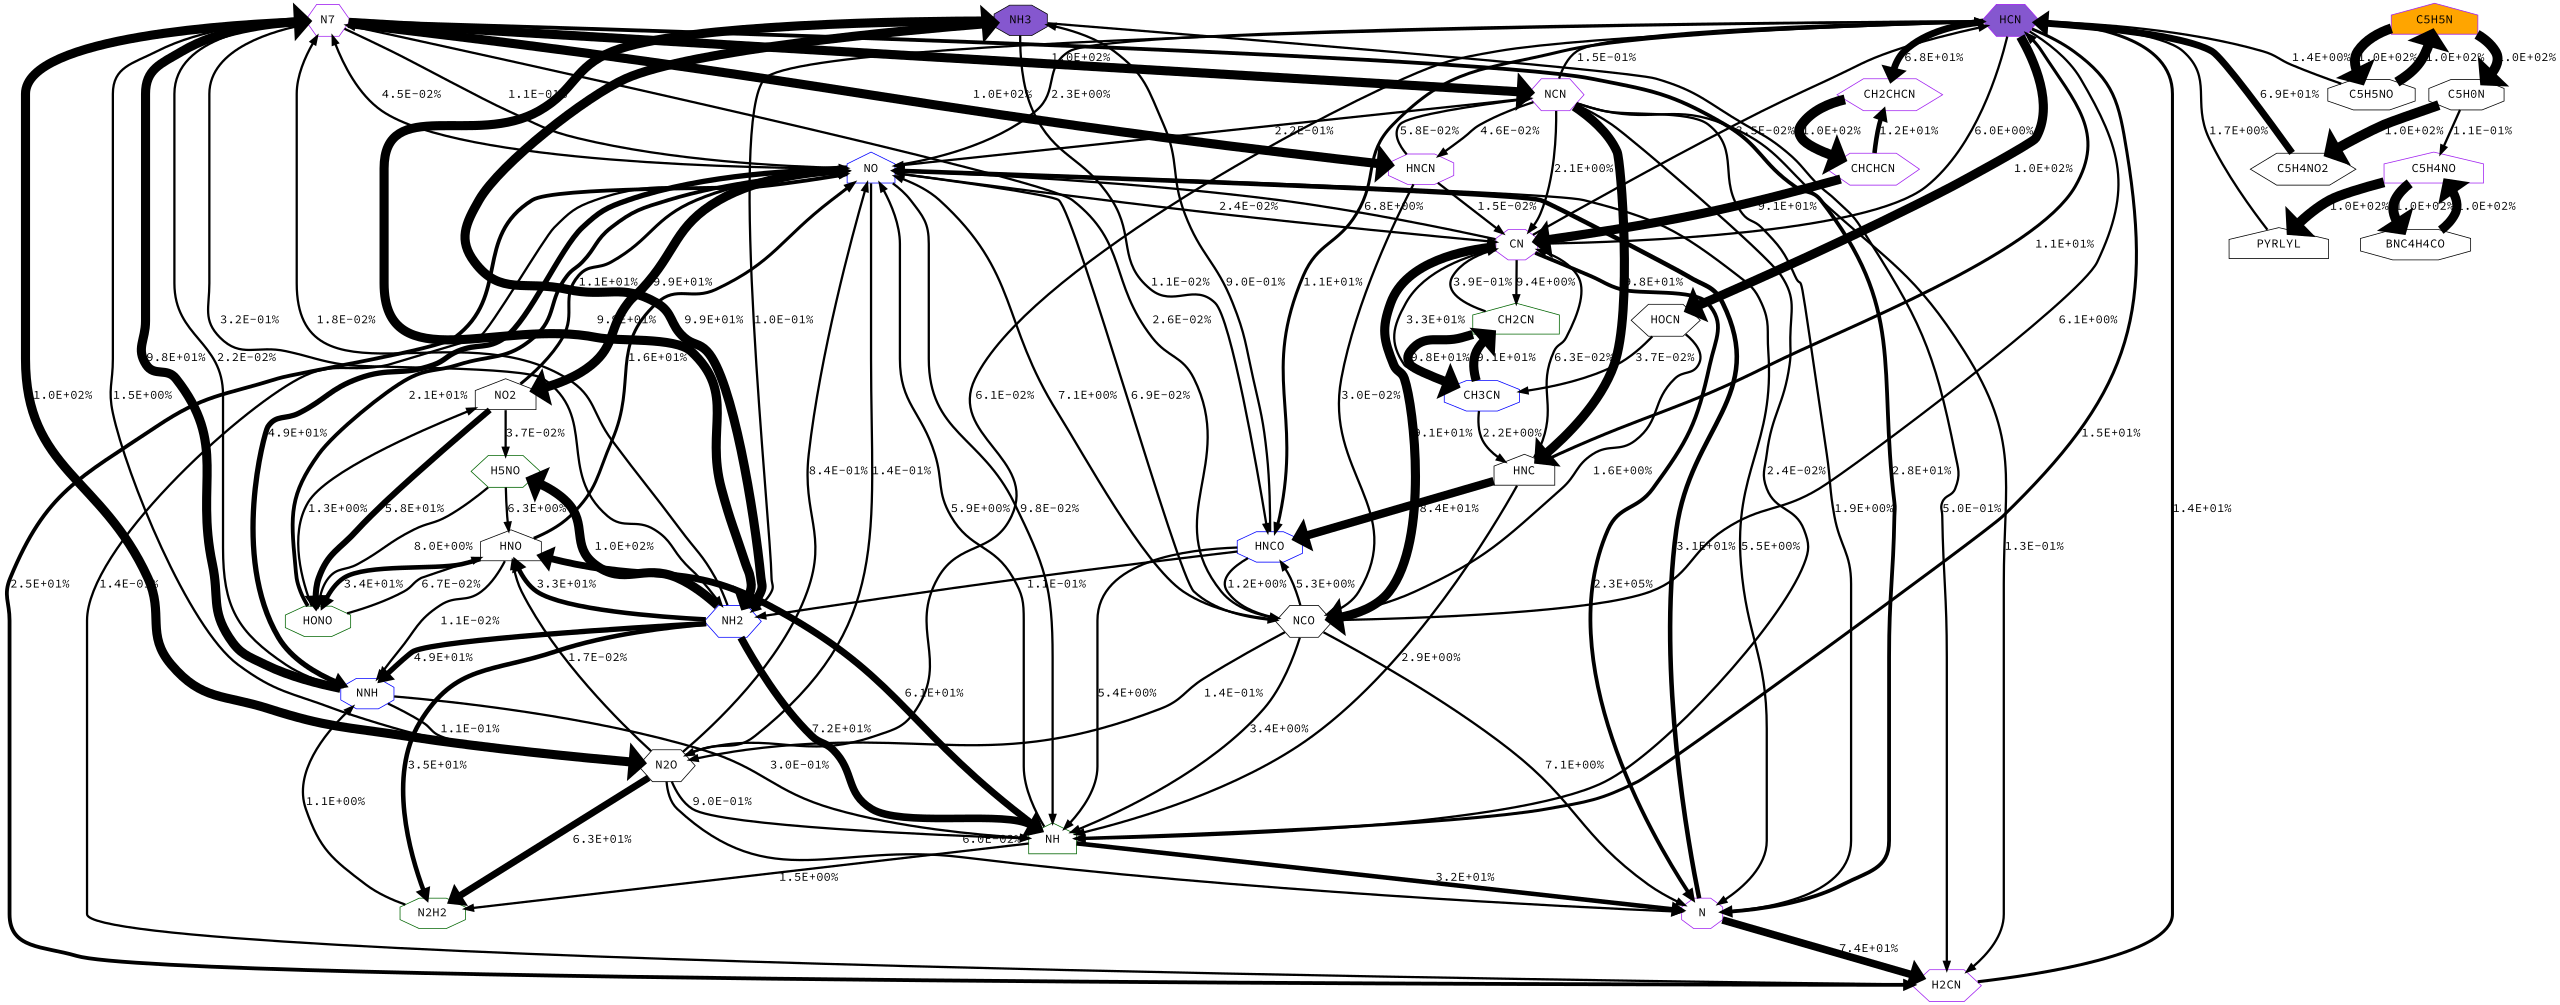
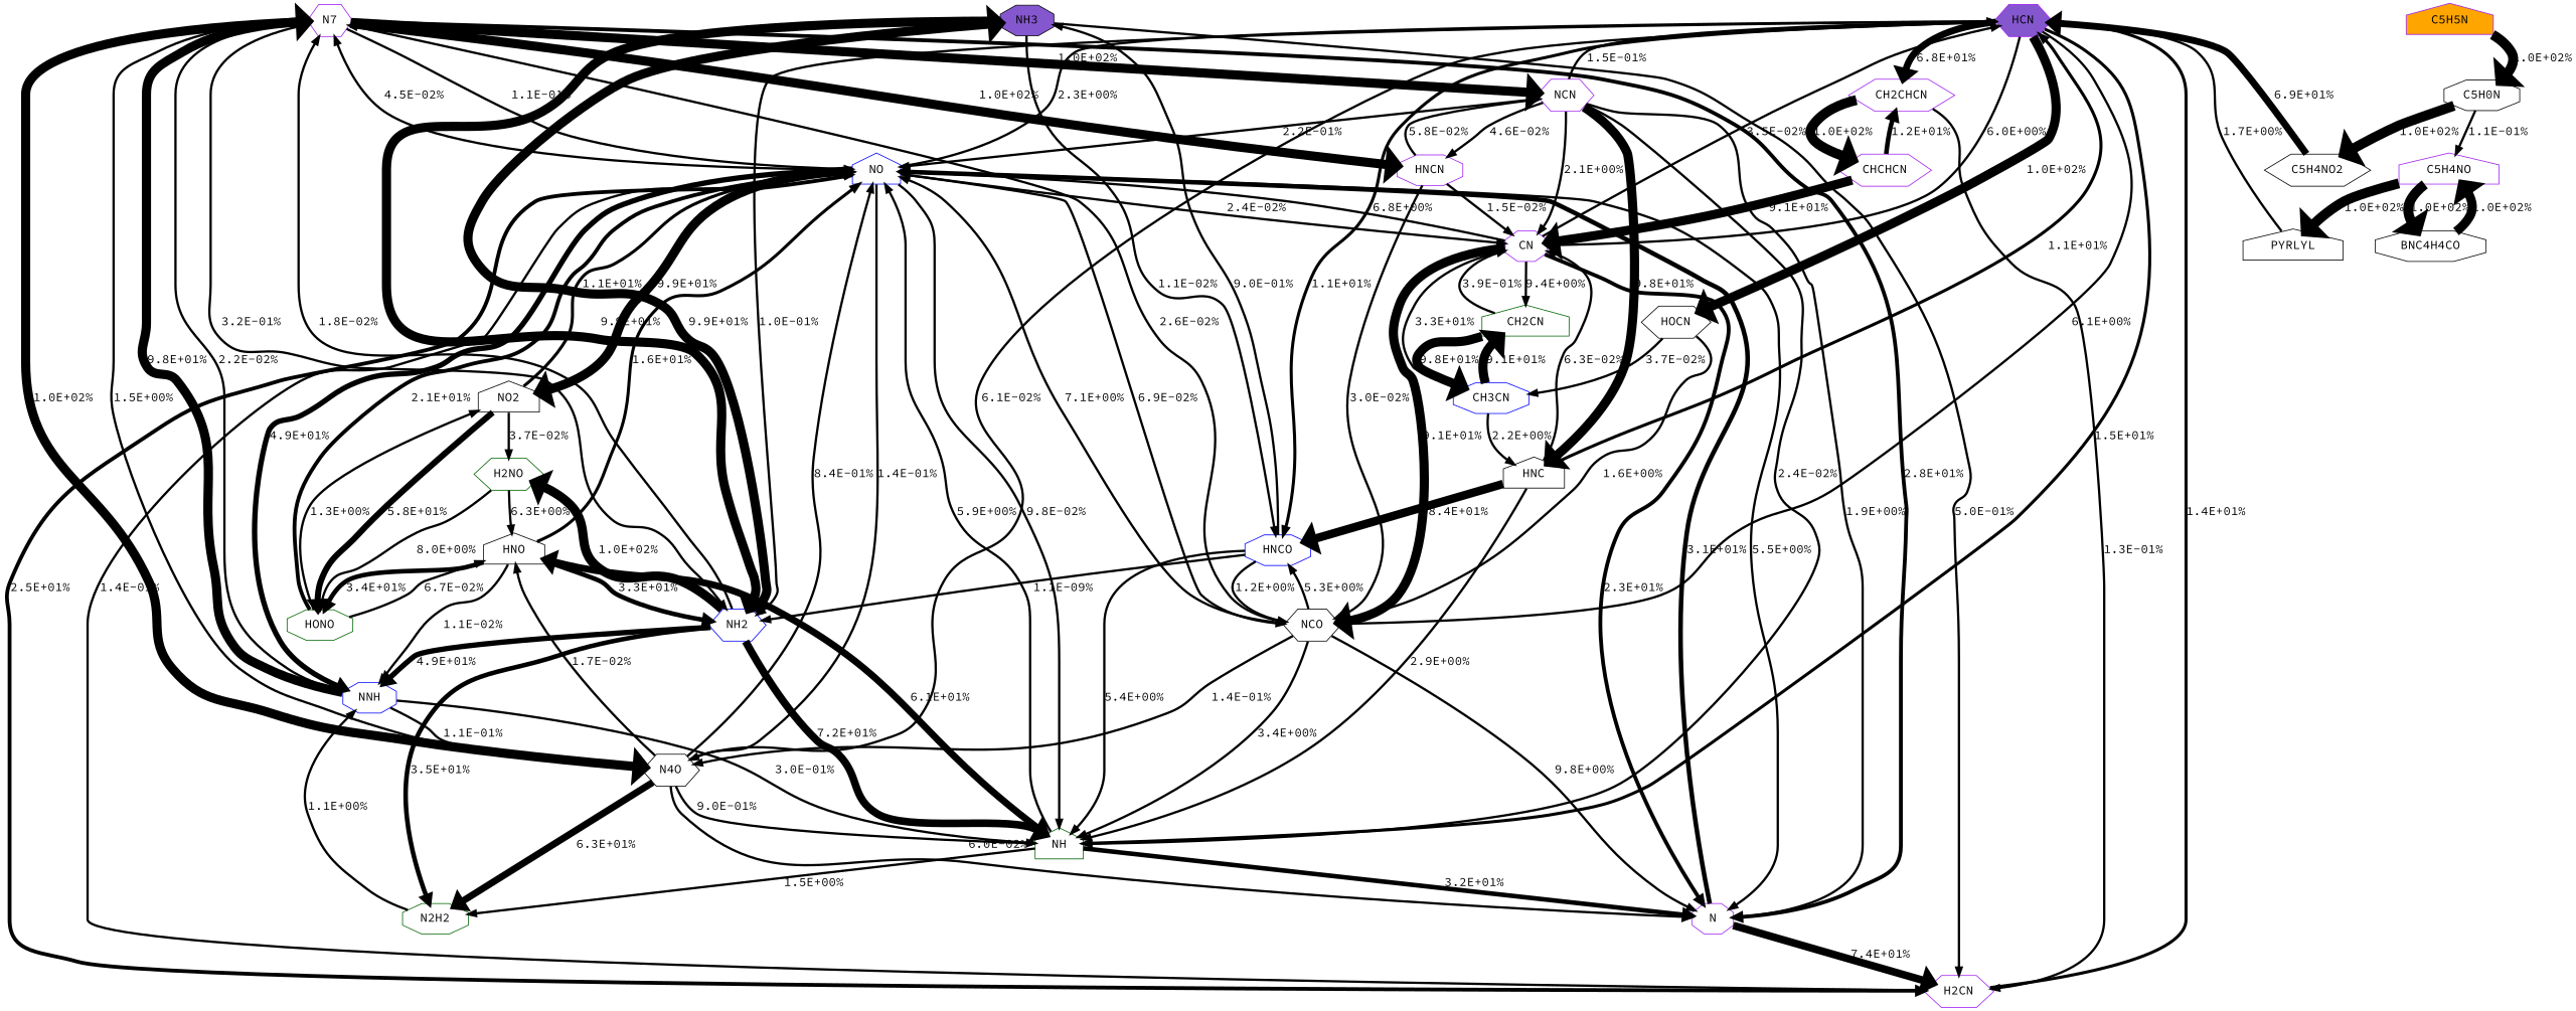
  digraph {
    b="0,0,1558,558"
    fontname="Source Code Pro"
    rankdir=TB
    splines=True
    node [color=black fontname="Source Code Pro" fontsize=16 shape=hexagon]
    edge [fontcolor=black fontname="Source Code Pro" fontsize=16 penwidth=3]
    n1 [color=purple label=N7]
    HCN [color=purple fillcolor="#500dbab1" style=filled]
    NH3 [fillcolor="#500dbab1" shape=octagon style=filled]
    C5H5N [color=purple fillcolor=orange shape=house style=filled]
    NO [color=blue shape=house]
    NNH [color=blue shape=octagon]
    N [color=purple shape=octagon]
-   N2O
+   N2O [label=N4O]
    NH2 [color=blue]
    NCN [color=purple]
    HNCN [color=purple shape=octagon]
    NH [color=darkgreen shape=house]
    CN [color=purple shape=octagon]
    NCO
    HNCO [color=blue shape=octagon]
    CH2CHCN [color=purple]
    HOCN
    H2CN [color=purple]
    n19 [label=C5H0N shape=octagon]
-   C5H5NO [shape=octagon]
    NO2 [shape=house]
    N2H2 [color=darkgreen shape=octagon]
    HNO [shape=house]
    HONO [color=darkgreen shape=octagon]
-   H2NO [color=darkgreen label=H5NO]
+   H2NO [color=darkgreen]
    CH3CN [color=blue shape=octagon]
    CH2CN [color=darkgreen shape=house]
    HNC [shape=house]
    CHCHCN [color=purple]
    C5H4NO [color=purple shape=house]
    C5H4NO2
    PYRLYL [shape=house]
    BNC4H4CO [shape=octagon]
    subgraph sub_1 {
      rank=source
      n1
      HCN
      NH3
      C5H5N
    }
    n1 -> NO [label="1.1E-01%"]
    n1 -> NNH [label="2.2E-02%"]
    n1 -> N [label="2.8E+01%" penwidth=5]
    n1 -> N2O [label="1.0E+02%" penwidth=12]
    n1 -> NH2 [label="3.2E-01%"]
    n1 -> NCN [label="1.0E+02%" penwidth=12]
    n1 -> HNCN [label="1.0E+02%" penwidth=12]
    HCN -> NH2 [label="1.0E-01%"]
    HCN -> NH [label="1.5E+01%" penwidth=4]
    HCN -> CN [label="6.0E+00%"]
    HCN -> NCO [label="6.1E+00%"]
    HCN -> HNCO [label="1.1E+01%" penwidth=4]
    HCN -> CH2CHCN [label="6.8E+01%" penwidth=9]
    HCN -> HOCN [label="1.0E+02%" penwidth=12]
    NH3 -> NH2 [label="9.9E+01%" penwidth=12]
    NH3 -> HNCO [label="1.1E-02%"]
    NH3 -> H2CN [label="5.0E-01%"]
    C5H5N -> n19 [label="1.0E+02%" penwidth=13]
-   C5H5N -> C5H5NO [label="1.0E+02%" penwidth=13]
    NO -> n1 [label="4.5E-02%"]
    NO -> HCN [label="2.3E+00%"]
    NO -> NNH [label="4.9E+01%" penwidth=7]
    NO -> N [label="5.5E+00%"]
    NO -> N2O [label="1.4E-01%"]
    NO -> NH [label="9.8E-02%"]
    NO -> CN [label="2.4E-02%"]
    NO -> NCO [label="6.9E-02%"]
    NO -> H2CN [label="2.5E+01%" penwidth=5]
    NO -> NO2 [label="9.9E+01%" penwidth=12]
    NNH -> n1 [label="9.8E+01%" penwidth=12]
    NNH -> N2O [label="1.1E-01%"]
    NNH -> NH [label="3.0E-01%"]
    N -> NO [label="3.1E+01%" penwidth=6]
    N -> H2CN [label="7.4E+01%" penwidth=10]
    N2O -> n1 [label="1.5E+00%"]
    N2O -> HCN [label="6.1E-02%"]
    N2O -> NO [label="8.4E-01%"]
    N2O -> N [label="6.0E-02%"]
    N2O -> NH [label="9.0E-01%"]
    N2O -> N2H2 [label="6.3E+01%" penwidth=9]
    N2O -> HNO [label="1.7E-02%"]
    NH2 -> n1 [label="1.8E-02%"]
    NH2 -> NH3 [label="9.9E+01%" penwidth=12]
    NH2 -> NNH [label="4.9E+01%" penwidth=7]
    NH2 -> NH [label="7.2E+01%" penwidth=10]
    NH2 -> N2H2 [label="3.5E+01%" penwidth=6]
-   NH2 -> HNO [label="3.3E+01%" penwidth=6]
+   HNO -> NH2 [label="3.3E+01%" penwidth=6]
    NH2 -> H2NO [label="1.0E+02%" penwidth=12]
    NCN -> HCN [label="1.5E-01%"]
    NCN -> NO [label="2.2E-01%"]
    NCN -> N [label="1.9E+00%"]
    NCN -> HNCN [label="4.6E-02%"]
    NCN -> NH [label="2.4E-02%"]
    NCN -> CN [label="2.1E+00%"]
-   NCN -> H2CN [label="1.3E-01%"]
+   CH2CHCN -> H2CN [label="1.3E-01%"]
    NCN -> HNC [label="9.8E+01%" penwidth=12]
    HNCN -> NCN [label="5.8E-02%"]
    HNCN -> CN [label="1.5E-02%"]
    HNCN -> NCO [label="3.0E-02%"]
    NH -> NO [label="5.9E+00%"]
    NH -> N [label="3.2E+01%" penwidth=6]
    NH -> N2H2 [label="1.5E+00%"]
    NH -> HNO [label="6.1E+01%" penwidth=9]
    CN -> HCN [label="3.5E-02%"]
    CN -> NO [label="6.8E+00%"]
-   CN -> N [label="2.3E+05%" penwidth=5]
+   CN -> N [label="2.3E+01%" penwidth=5]
    CN -> NCO [label="9.1E+01%" penwidth=12]
    CN -> CH3CN [label="3.3E+01%"]
    CN -> CH2CN [label="9.4E+00%"]
    NCO -> n1 [label="2.6E-02%"]
    NCO -> NO [label="7.1E+00%"]
-   NCO -> N [label="7.1E+00%"]
+   NCO -> N [label="9.8E+00%"]
    NCO -> N2O [label="1.4E-01%"]
    NCO -> NH [label="3.4E+00%"]
    NCO -> HNCO [label="5.3E+00%"]
    HNCO -> NH3 [label="9.0E-01%"]
-   HNCO -> NH2 [label="1.1E-01%"]
+   HNCO -> NH2 [label="1.1E-09%"]
    HNCO -> NH [label="5.4E+00%"]
    HNCO -> NCO [label="1.2E+00%"]
    CH2CHCN -> CHCHCN [label="1.0E+02%" penwidth=13]
    HOCN -> NCO [label="1.6E+00%"]
    HOCN -> CH3CN [label="3.7E-02%"]
    H2CN -> HCN [label="1.4E+01%" penwidth=4]
    H2CN -> NO [label="1.4E-01%"]
    n19 -> C5H4NO [label="1.1E-01%"]
    n19 -> C5H4NO2 [label="1.0E+02%" penwidth=13]
-   C5H5NO -> HCN [label="1.4E+00%"]
-   C5H5NO -> C5H5N [label="1.0E+02%" penwidth=13]
    NO2 -> NO [label="1.1E+01%" penwidth=4]
    NO2 -> HONO [label="5.8E+01%" penwidth=8]
    NO2 -> H2NO [label="3.7E-02%"]
    N2H2 -> NNH [label="1.1E+00%"]
    HNO -> NO [label="1.6E+01%" penwidth=4]
    HNO -> NNH [label="1.1E-02%"]
    HNO -> HONO [label="3.4E+01%" penwidth=6]
    HONO -> NO [label="2.1E+01%" penwidth=5]
    HONO -> NO2 [label="1.3E+00%"]
    HONO -> HNO [label="6.7E-02%"]
    H2NO -> HNO [label="6.3E+00%"]
    H2NO -> HONO [label="8.0E+00%"]
    CH3CN -> CH2CN [label="9.1E+01%" penwidth=12]
    CH3CN -> HNC [label="2.2E+00%"]
    CH2CN -> CN [label="3.9E-01%"]
    CH2CN -> CH3CN [label="9.8E+01%" penwidth=12]
    HNC -> HCN [label="1.1E+01%" penwidth=4]
    HNC -> NH [label="2.9E+00%"]
    HNC -> CN [label="6.3E-02%"]
    HNC -> HNCO [label="8.4E+01%" penwidth=11]
    CHCHCN -> CN [label="9.1E+01%" penwidth=12]
    CHCHCN -> CH2CHCN [label="1.2E+01%" penwidth=6]
    C5H4NO -> PYRLYL [label="1.0E+02%" penwidth=13]
    C5H4NO -> BNC4H4CO [label="1.0E+02%" penwidth=13]
    C5H4NO2 -> HCN [label="6.9E+01%" penwidth=9]
    PYRLYL -> HCN [label="1.7E+00%"]
    BNC4H4CO -> C5H4NO [label="1.0E+02%" penwidth=12]
  }
